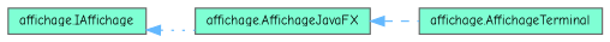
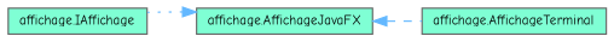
  digraph {
    fontname="Comic Neue"
    rankdir=LR
    node [color=grey40 fillcolor=aquamarine fontname="Comic Neue" fontsize=10 shape=box style=filled]
    edge [color=steelblue1 dir=back fontname="Comic Neue" fontsize=10 labelfontname=Helvetica labelfontsize=10]
    n1 [height=0.2 label="affichage.IAffichage" width=0.4]
    n2 [height=0.2 label="affichage.AffichageJavaFX" width=0.4]
    n3 [height=0.2 label="affichage.AffichageTerminal" width=0.4]
-   n1 -> n2 [style=dotted]
+   n2 -> n1 [style=dotted]
    n2 -> n3 [style=dashed]
  }
